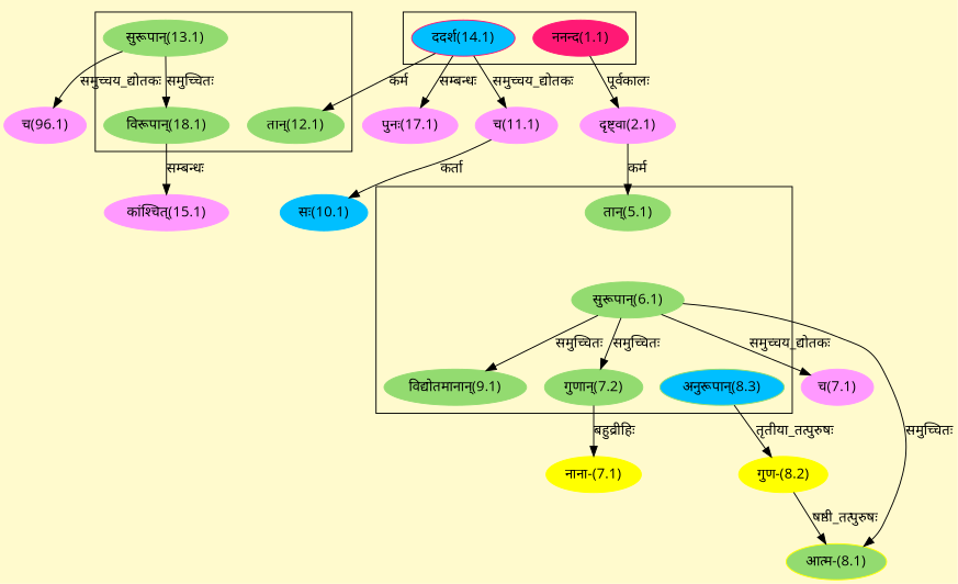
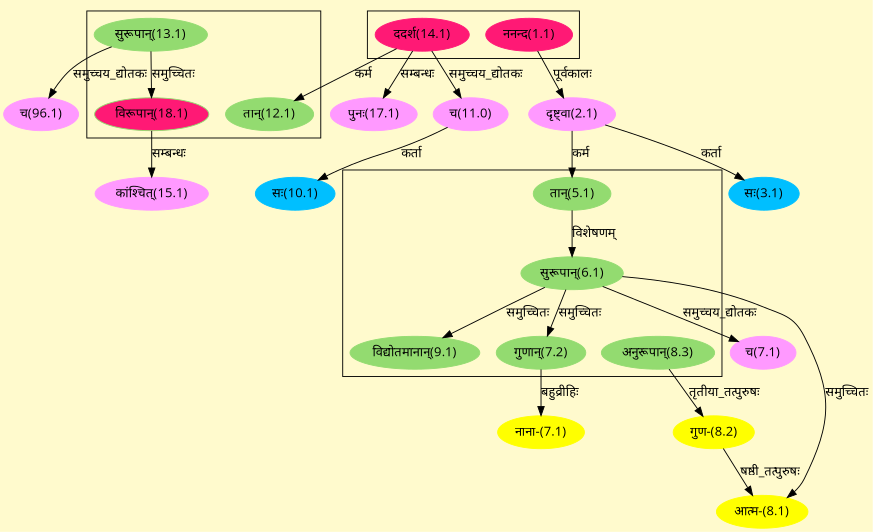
  digraph {
    bgcolor=lemonchiffon1
    compound=true
    fontname="Open Sans"
    rankdir=BT
    node [color="#93DB70" fontname="Open Sans" style=filled]
    edge [dir=back fontname="Open Sans"]
    n1 [color="#FF1975" label="ननन्द(1.1)"]
-   n2 [color="#FF1975" label="ददर्श(14.1)" fillcolor="#00BFFF"]
+   n2 [color="#FF1975" label="ददर्श(14.1)"]
    n3 [label="सुरूपान्(6.1)"]
    n4 [label="तान्(5.1)"]
    n5 [label="गुणान्(7.2)"]
-   n6 [label="अनुरूपान्(8.3)" fillcolor="#00BFFF"]
+   n6 [label="अनुरूपान्(8.3)"]
    n7 [label="विद्योतमानान्(9.1)"]
    n8 [label="सुरूपान्(13.1)"]
    n9 [label="तान्(12.1)"]
-   n10 [label="विरूपान्(18.1)"]
+   n10 [label="विरूपान्(18.1)" fillcolor="#FF1975"]
    n11 [color="#FF99FF" label="दृष्ट्वा(2.1)"]
+   n12 [color="#00BFFF" label="सः(3.1)"]
    n13 [color="#FF99FF" label="च(7.1)"]
    n14 [color="#FFFF00" label="नाना-(7.1)"]
-   n15 [color="#FFFF00" label="आत्म-(8.1)" fillcolor="#93DB70"]
+   n15 [color="#FFFF00" label="आत्म-(8.1)"]
    n16 [color="#FFFF00" label="गुण-(8.2)"]
    n17 [color="#00BFFF" label="सः(10.1)"]
-   n18 [color="#FF99FF" label="च(11.1)"]
+   n18 [color="#FF99FF" label="च(11.0)"]
    n19 [color="#FF99FF" label="कांश्चित्(15.1)"]
    n20 [color="#FF99FF" label="च(96.1)"]
    n21 [color="#FF99FF" label="पुनः(17.1)"]
    subgraph cluster_1 {
      n1
      n2
    }
    subgraph cluster_2 {
      n3
      n4
      n5
      n6
      n7
    }
    subgraph cluster_3 {
      n8
      n9
      n10
    }
+   n3 -> n4 [label="विशेषणम्"]
    n4 -> n11 [label="कर्म"]
    n5 -> n3 [label="समुच्चितः"]
    n7 -> n3 [label="समुच्चितः"]
    n9 -> n2 [label="कर्म"]
    n10 -> n8 [label="समुच्चितः"]
    n11 -> n1 [label="पूर्वकालः"]
+   n12 -> n11 [label="कर्ता"]
    n13 -> n3 [label="समुच्चय_द्योतकः"]
    n14 -> n5 [label="बहुव्रीहिः"]
    n15 -> n3 [label="समुच्चितः"]
    n15 -> n16 [label="षष्ठी_तत्पुरुषः"]
    n16 -> n6 [label="तृतीया_तत्पुरुषः"]
    n17 -> n18 [label="कर्ता"]
    n18 -> n2 [label="समुच्चय_द्योतकः"]
    n19 -> n10 [label="सम्बन्धः"]
    n20 -> n8 [label="समुच्चय_द्योतकः"]
    n21 -> n2 [label="सम्बन्धः"]
  }
